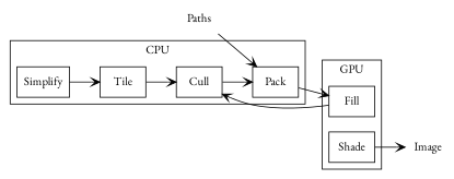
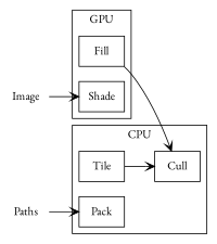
  digraph {
    fontname="EB Garamond"
    rankdir=LR
    node [fontname="EB Garamond" shape=box]
    edge [arrowhead=vee fontname="EB Garamond"]
-   Simplify
    Tile
    Cull
    Pack
    Fill
    Shade
    Image [shape=none]
    Paths [shape=none]
    subgraph cluster_1 {
      label=CPU
-     Simplify
      Tile
      Cull
      Pack
    }
    subgraph cluster_2 {
      label=GPU
      Fill
      Shade
    }
-   Simplify -> Tile
    Tile -> Cull
-   Cull -> Pack
-   Pack -> Fill
    Fill -> Cull
-   Shade -> Image
+   Image -> Shade
    Paths -> Pack
  }
